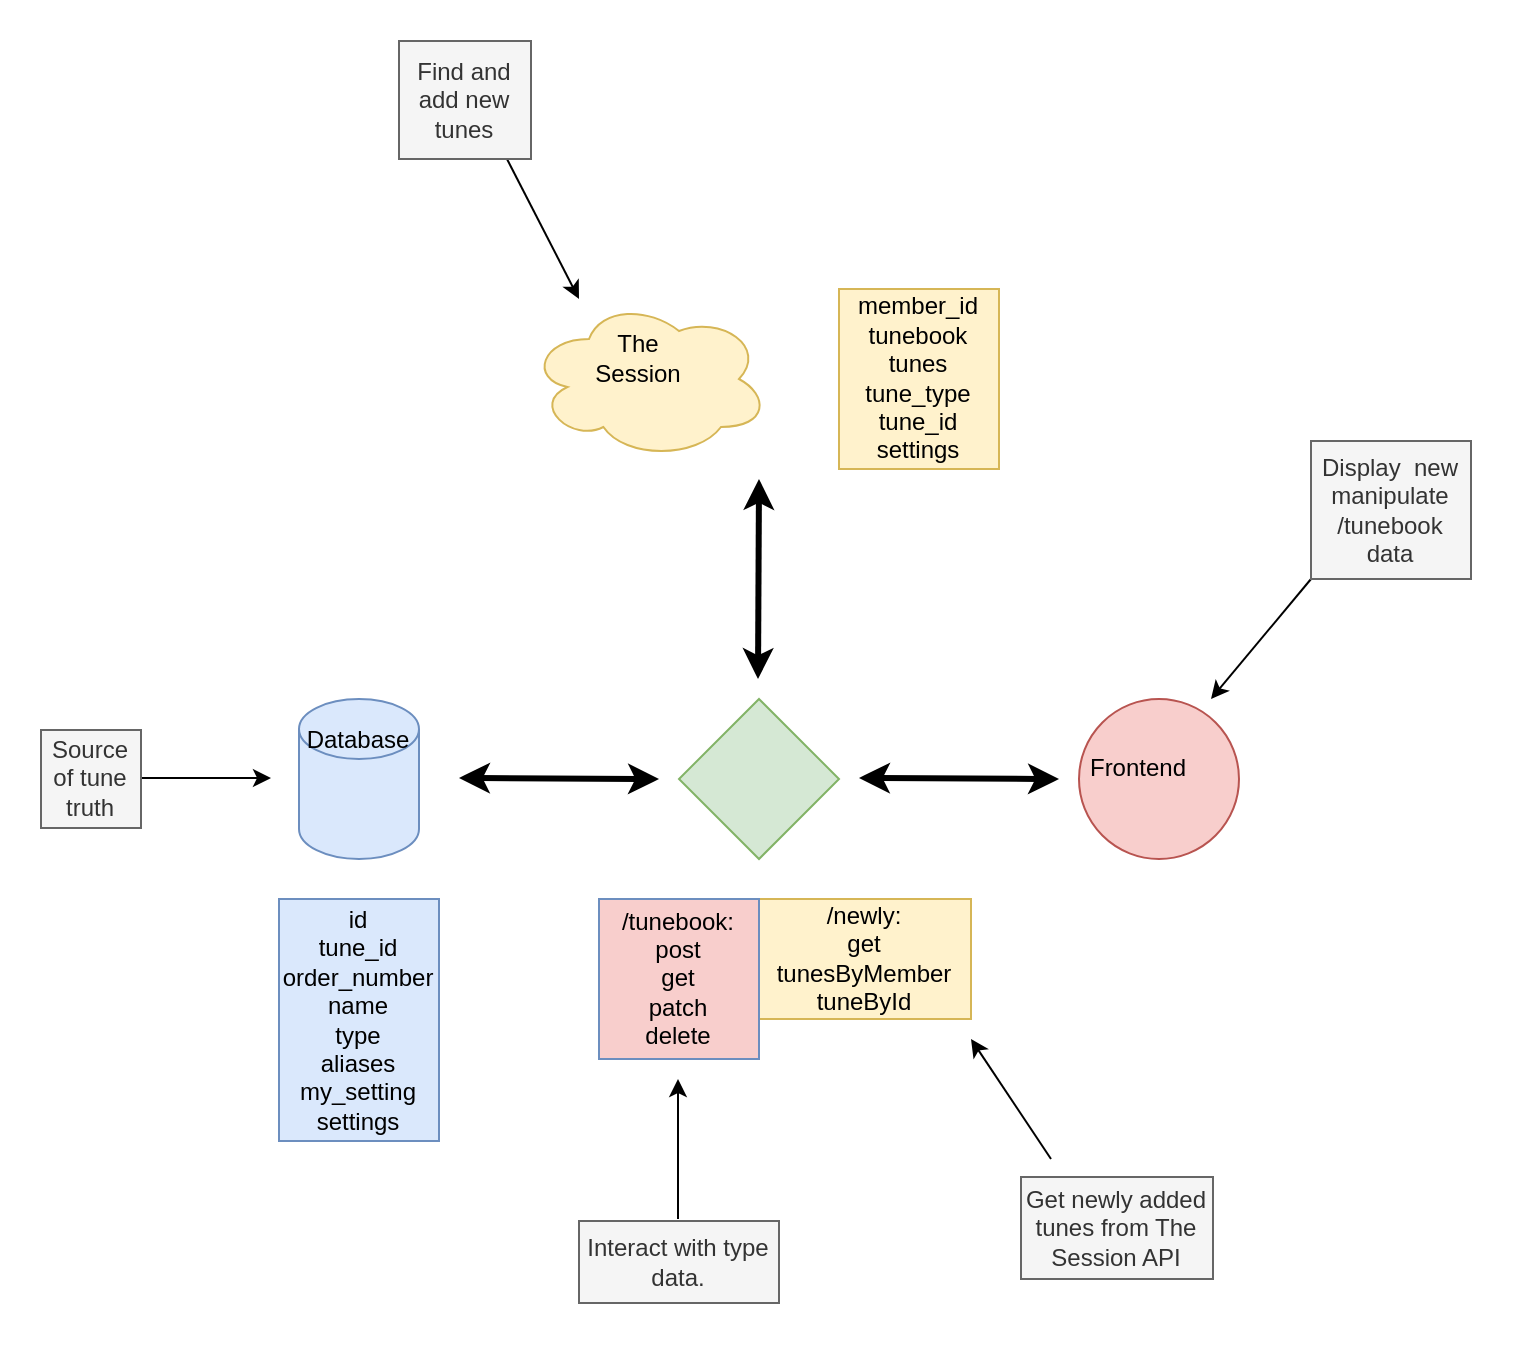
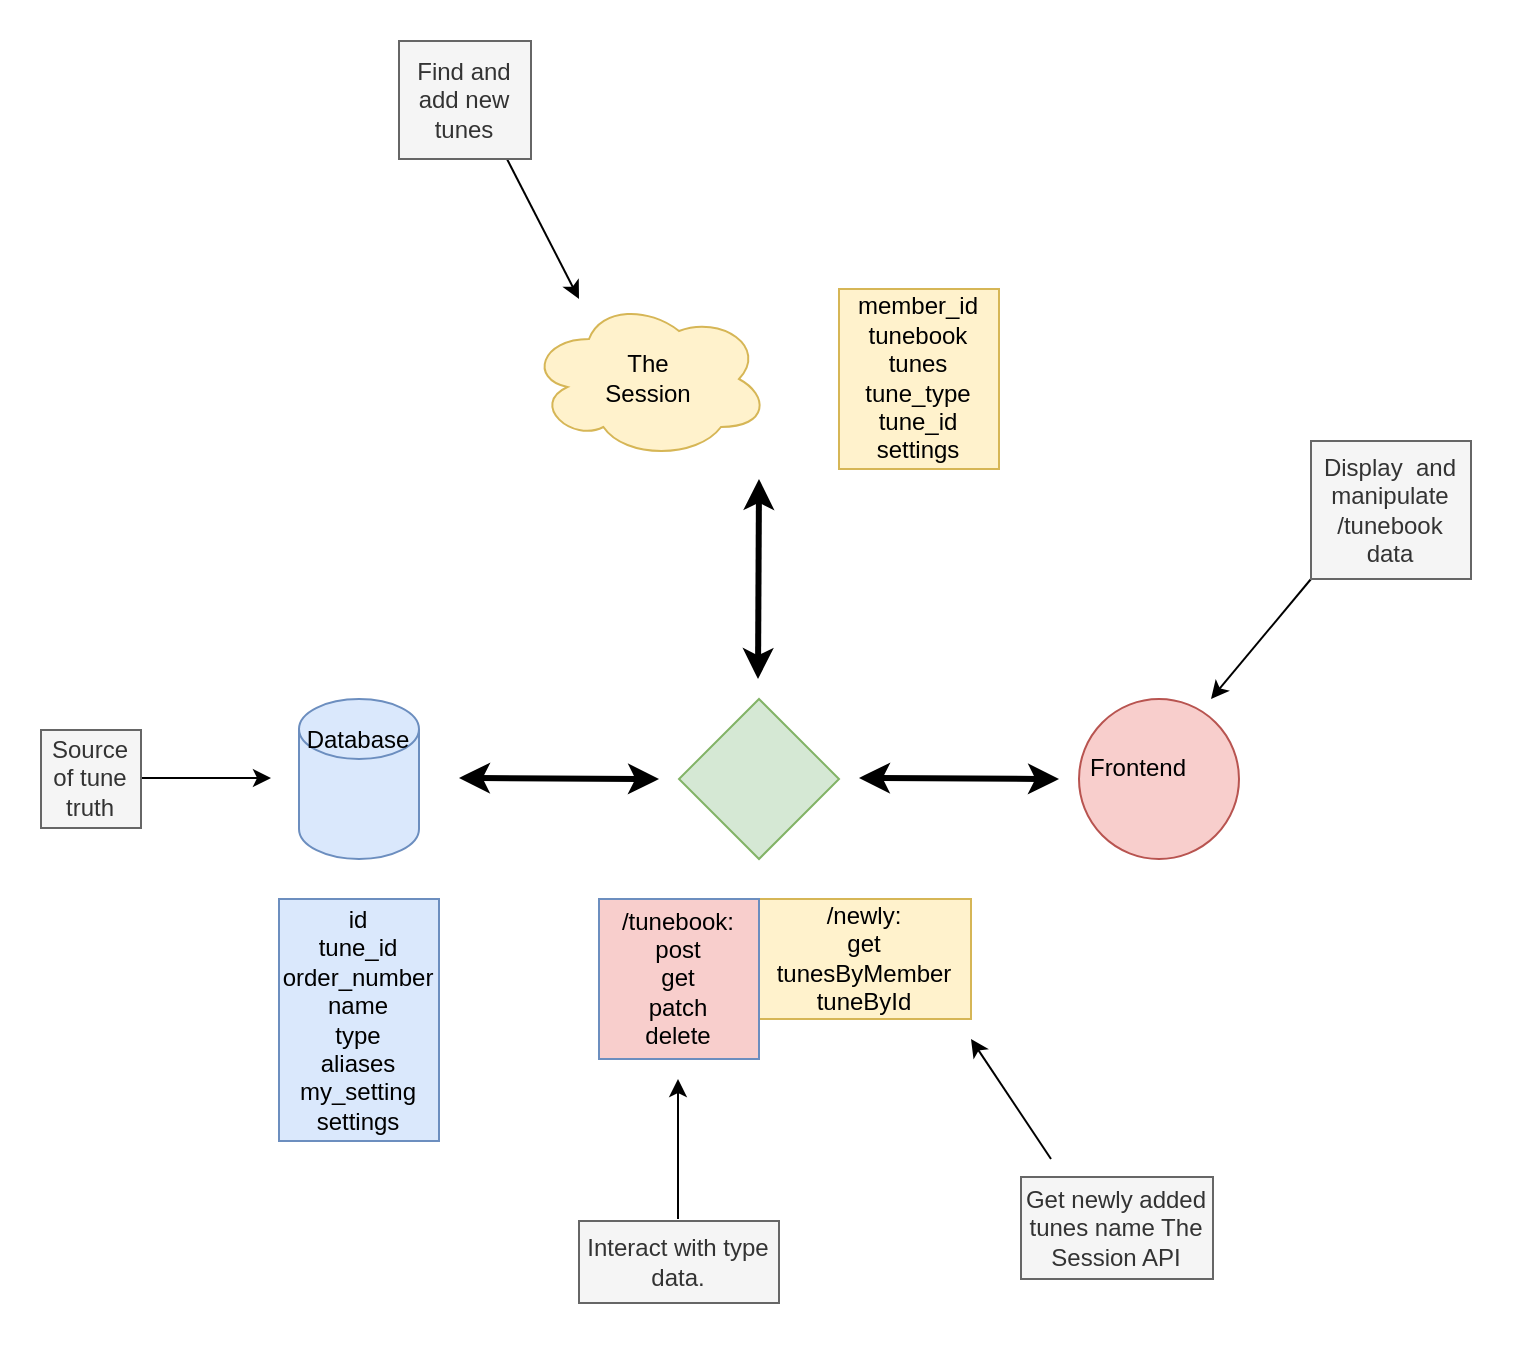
  <mxCell id="0" />
  <mxCell id="1" parent="0" />
  <mxCell id="2" value="" style="shape=cylinder3;whiteSpace=wrap;html=1;boundedLbl=1;backgroundOutline=1;size=15;fillColor=#dae8fc;strokeColor=#6c8ebf;" parent="1" vertex="1"><mxGeometry x="149" y="349" width="60" height="80" as="geometry" /></mxCell>
  <mxCell id="3" value="id&lt;br&gt;tune_id&lt;br&gt;order_number&lt;br&gt;name&lt;br&gt;type&lt;br&gt;aliases&lt;br&gt;my_setting&lt;br&gt;settings" style="rounded=0;whiteSpace=wrap;html=1;fillColor=#dae8fc;strokeColor=#6c8ebf;fontColor=#000000;" parent="1" vertex="1"><mxGeometry x="139" y="449" width="80" height="121" as="geometry" /></mxCell>
  <mxCell id="4" value="" style="ellipse;shape=cloud;whiteSpace=wrap;html=1;fillColor=#fff2cc;strokeColor=#d6b656;" parent="1" vertex="1"><mxGeometry x="264" y="149" width="120" height="80" as="geometry" /></mxCell>
  <mxCell id="5" value="" style="rhombus;whiteSpace=wrap;html=1;fillColor=#d5e8d4;strokeColor=#82b366;" parent="1" vertex="1"><mxGeometry x="339" y="349" width="80" height="80" as="geometry" /></mxCell>
  <mxCell id="6" value="member_id&lt;br&gt;tunebook&lt;br&gt;tunes&lt;br&gt;tune_type&lt;br&gt;tune_id&lt;br&gt;settings" style="rounded=0;whiteSpace=wrap;html=1;fillColor=#fff2cc;strokeColor=#d6b656;fontColor=#000000;" parent="1" vertex="1"><mxGeometry x="419" y="144" width="80" height="90" as="geometry" /></mxCell>
  <mxCell id="7" value="" style="ellipse;whiteSpace=wrap;html=1;aspect=fixed;fillColor=#f8cecc;strokeColor=#b85450;" parent="1" vertex="1"><mxGeometry x="539" y="349" width="80" height="80" as="geometry" /></mxCell>
- <mxCell id="8" value="The Session" style="text;html=1;strokeColor=none;fillColor=none;align=center;verticalAlign=middle;whiteSpace=wrap;rounded=0;fontColor=#000000;" parent="1" vertex="1"><mxGeometry x="299" y="169" width="40" height="20" as="geometry" /></mxCell>
+ <mxCell id="8" value="The Session" style="text;html=1;strokeColor=none;fillColor=none;align=center;verticalAlign=middle;whiteSpace=wrap;rounded=0;fontColor=#000000;" parent="1" vertex="1"><mxGeometry x="304" y="179" width="40" height="20" as="geometry" /></mxCell>
  <mxCell id="9" value="Database" style="text;html=1;strokeColor=none;fillColor=none;align=center;verticalAlign=middle;whiteSpace=wrap;rounded=0;fontColor=#000000;" parent="1" vertex="1"><mxGeometry x="159" y="360" width="40" height="20" as="geometry" /></mxCell>
  <mxCell id="10" value="" style="endArrow=classic;startArrow=classic;html=1;strokeWidth=3;" parent="1" edge="1"><mxGeometry width="50" height="50" relative="1" as="geometry"><mxPoint x="429" y="388.5" as="sourcePoint" /><mxPoint x="529" y="389" as="targetPoint" /></mxGeometry></mxCell>
  <mxCell id="11" value="" style="endArrow=classic;startArrow=classic;html=1;strokeWidth=3;" parent="1" edge="1"><mxGeometry width="50" height="50" relative="1" as="geometry"><mxPoint x="378.5" y="339" as="sourcePoint" /><mxPoint x="379" y="239" as="targetPoint" /></mxGeometry></mxCell>
  <mxCell id="12" value="" style="endArrow=classic;startArrow=classic;html=1;strokeWidth=3;" parent="1" edge="1"><mxGeometry width="50" height="50" relative="1" as="geometry"><mxPoint x="229" y="388.5" as="sourcePoint" /><mxPoint x="329" y="389" as="targetPoint" /></mxGeometry></mxCell>
  <mxCell id="13" value="/newly:&lt;br&gt;get&lt;br&gt;tunesByMember&lt;br&gt;tuneById" style="rounded=0;whiteSpace=wrap;html=1;fillColor=#fff2cc;strokeColor=#d6b656;fontColor=#000000;" parent="1" vertex="1"><mxGeometry x="379" y="449" width="106" height="60" as="geometry" /></mxCell>
  <mxCell id="14" value="Frontend" style="text;html=1;strokeColor=none;fillColor=none;align=center;verticalAlign=middle;whiteSpace=wrap;rounded=0;fontColor=#000000;" parent="1" vertex="1"><mxGeometry x="549" y="374" width="40" height="20" as="geometry" /></mxCell>
  <mxCell id="15" value="/tunebook:&lt;br&gt;post&lt;br&gt;get&lt;br&gt;patch&lt;br&gt;delete" style="rounded=0;whiteSpace=wrap;html=1;fillColor=#f8cecc;strokeColor=#6c8ebf;fontColor=#000000;" parent="1" vertex="1"><mxGeometry x="299" y="449" width="80" height="80" as="geometry" /></mxCell>
  <mxCell id="16" value="" style="endArrow=classic;html=1;strokeWidth=1;" parent="1" edge="1"><mxGeometry width="50" height="50" relative="1" as="geometry"><mxPoint x="65" y="388.5" as="sourcePoint" /><mxPoint x="135" y="388.5" as="targetPoint" /></mxGeometry></mxCell>
  <mxCell id="17" value="Source of tune truth" style="text;html=1;strokeColor=#666666;fillColor=#f5f5f5;align=center;verticalAlign=middle;whiteSpace=wrap;rounded=0;fontColor=#333333;" parent="1" vertex="1"><mxGeometry x="20" y="364.5" width="50" height="49" as="geometry" /></mxCell>
  <mxCell id="18" value="" style="endArrow=classic;html=1;strokeWidth=1;" parent="1" edge="1"><mxGeometry width="50" height="50" relative="1" as="geometry"><mxPoint x="525" y="579" as="sourcePoint" /><mxPoint x="485" y="519" as="targetPoint" /></mxGeometry></mxCell>
- <mxCell id="19" value="Get newly added tunes from The Session API" style="text;html=1;strokeColor=#666666;fillColor=#f5f5f5;align=center;verticalAlign=middle;whiteSpace=wrap;rounded=0;fontColor=#333333;" parent="1" vertex="1"><mxGeometry x="510" y="588" width="96" height="51" as="geometry" /></mxCell>
+ <mxCell id="19" value="Get newly added tunes name The Session API" style="text;html=1;strokeColor=#666666;fillColor=#f5f5f5;align=center;verticalAlign=middle;whiteSpace=wrap;rounded=0;fontColor=#333333;" parent="1" vertex="1"><mxGeometry x="510" y="588" width="96" height="51" as="geometry" /></mxCell>
  <mxCell id="20" value="" style="endArrow=classic;html=1;strokeWidth=1;" parent="1" edge="1"><mxGeometry width="50" height="50" relative="1" as="geometry"><mxPoint x="338.5" y="609" as="sourcePoint" /><mxPoint x="338.5" y="539" as="targetPoint" /></mxGeometry></mxCell>
  <mxCell id="21" value="Interact with type data." style="text;html=1;strokeColor=#666666;fillColor=#f5f5f5;align=center;verticalAlign=middle;whiteSpace=wrap;rounded=0;fontColor=#333333;" parent="1" vertex="1"><mxGeometry x="289" y="610" width="100" height="41" as="geometry" /></mxCell>
  <mxCell id="22" value="" style="endArrow=classic;html=1;strokeWidth=1;" parent="1" edge="1"><mxGeometry width="50" height="50" relative="1" as="geometry"><mxPoint x="655" y="289" as="sourcePoint" /><mxPoint x="605" y="349" as="targetPoint" /></mxGeometry></mxCell>
- <mxCell id="23" value="Display&amp;nbsp; new manipulate /tunebook data" style="text;html=1;strokeColor=#666666;fillColor=#f5f5f5;align=center;verticalAlign=middle;whiteSpace=wrap;rounded=0;fontColor=#333333;" parent="1" vertex="1"><mxGeometry x="655" y="220" width="80" height="69" as="geometry" /></mxCell>
+ <mxCell id="23" value="Display&amp;nbsp; and manipulate /tunebook data" style="text;html=1;strokeColor=#666666;fillColor=#f5f5f5;align=center;verticalAlign=middle;whiteSpace=wrap;rounded=0;fontColor=#333333;" parent="1" vertex="1"><mxGeometry x="655" y="220" width="80" height="69" as="geometry" /></mxCell>
  <mxCell id="24" value="" style="endArrow=classic;html=1;strokeWidth=1;" parent="1" edge="1"><mxGeometry width="50" height="50" relative="1" as="geometry"><mxPoint x="253" y="79" as="sourcePoint" /><mxPoint x="289" y="149" as="targetPoint" /></mxGeometry></mxCell>
  <mxCell id="25" value="Find and add new tunes" style="text;html=1;strokeColor=#666666;fillColor=#f5f5f5;align=center;verticalAlign=middle;whiteSpace=wrap;rounded=0;fontColor=#333333;" parent="1" vertex="1"><mxGeometry x="199" y="20" width="66" height="59" as="geometry" /></mxCell>
